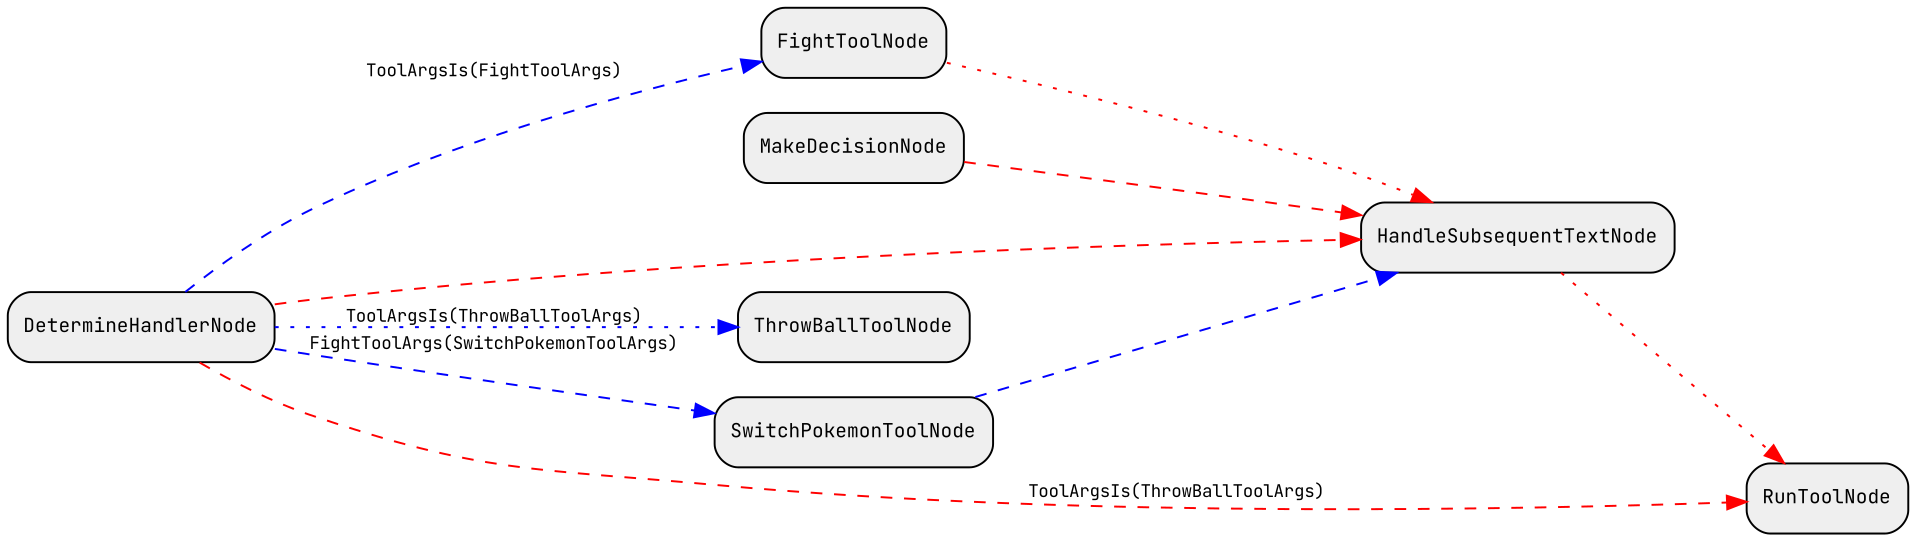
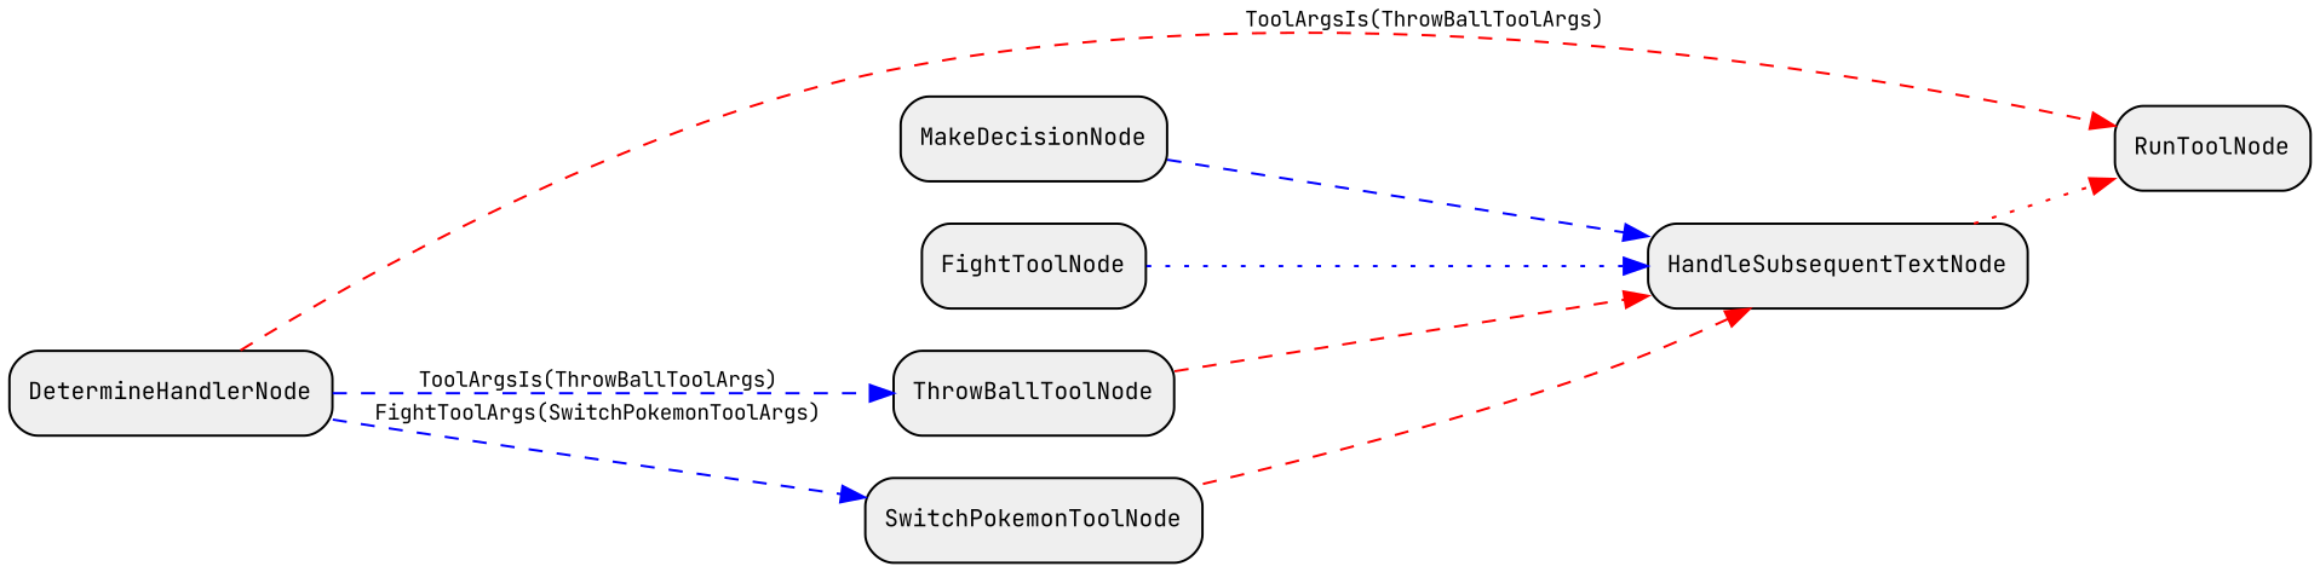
  digraph {
    compound=true
    fontname="JetBrains Mono"
    rankdir=LR
    node [fillcolor="#EFEFEF" fontname="JetBrains Mono" fontsize=10 shape=box style="rounded,filled"]
    edge [color=red fontname="JetBrains Mono" fontsize=9 style=dashed]
    n1 [label=MakeDecisionNode]
    n2 [label=HandleSubsequentTextNode]
    n3 [label=RunToolNode]
    n4 [label=ThrowBallToolNode]
    n5 [label=SwitchPokemonToolNode]
    n6 [label=FightToolNode]
    n7 [label=DetermineHandlerNode]
-   n1 -> n2
+   n1 -> n2 [color=blue]
    n2 -> n3 [style=dotted]
-   n7 -> n2
-   n5 -> n2 [color=blue]
-   n6 -> n2 [style=dotted]
+   n4 -> n2
+   n5 -> n2
+   n6 -> n2 [color=blue style=dotted]
    n7 -> n3 [label="ToolArgsIs(ThrowBallToolArgs)"]
-   n7 -> n4 [color=blue label="ToolArgsIs(ThrowBallToolArgs)" style=dotted]
+   n7 -> n4 [color=blue label="ToolArgsIs(ThrowBallToolArgs)"]
    n7 -> n5 [color=blue label="FightToolArgs(SwitchPokemonToolArgs)"]
-   n7 -> n6 [color=blue label="ToolArgsIs(FightToolArgs)"]
  }
